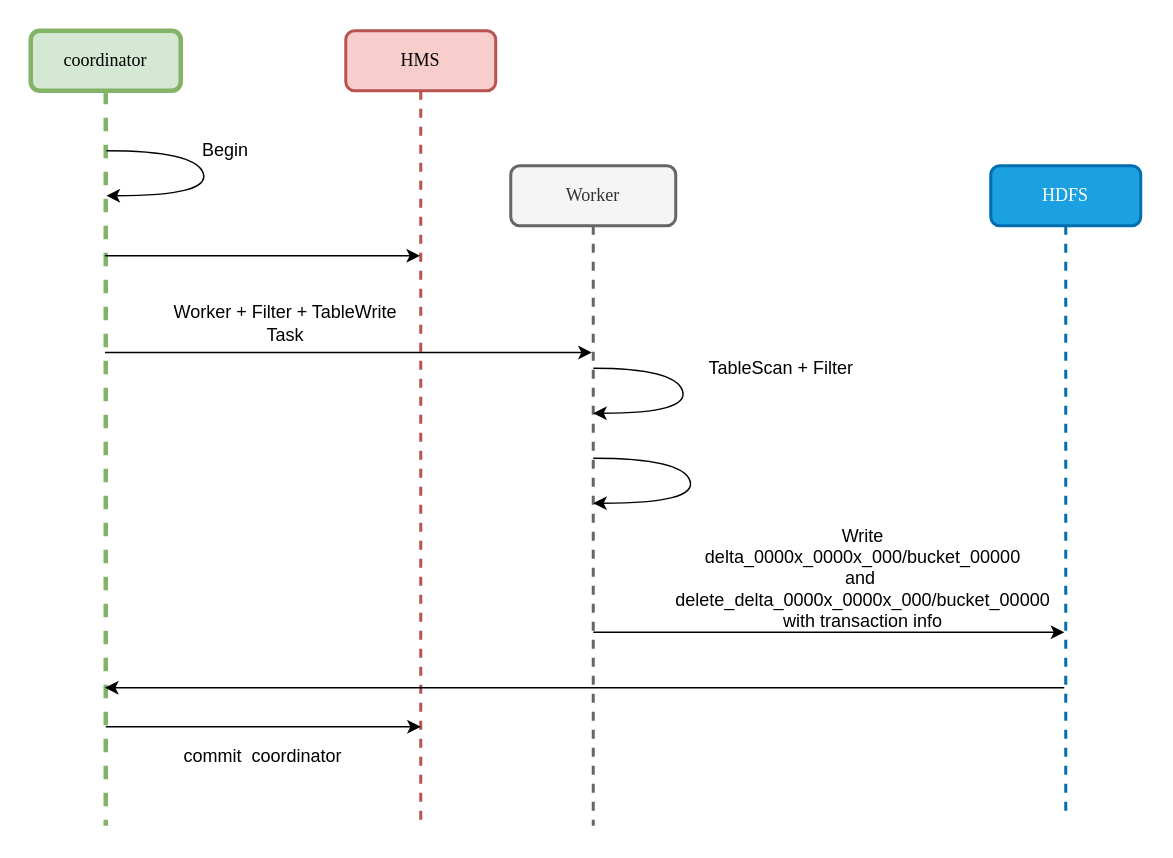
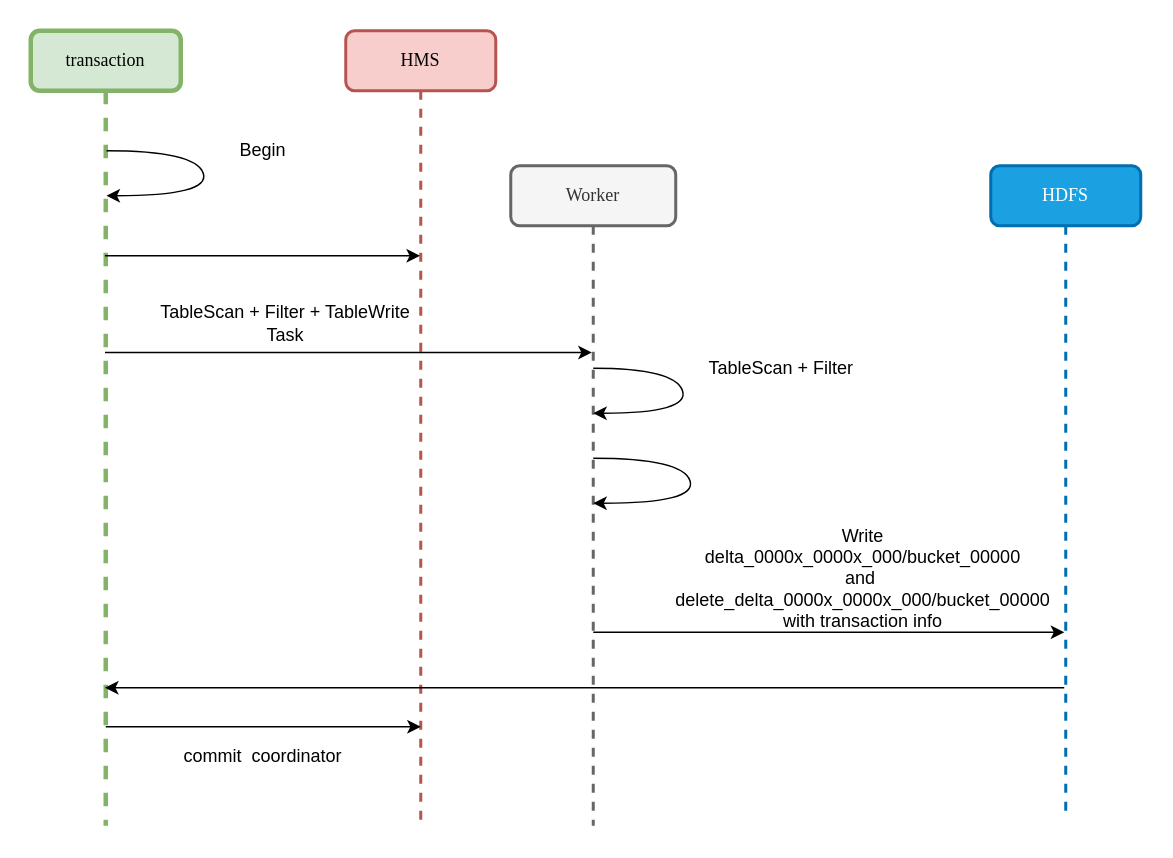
  <mxCell id="0" />
  <mxCell id="1" parent="0" />
  <mxCell id="2" value="HMS" style="shape=umlLifeline;perimeter=lifelinePerimeter;whiteSpace=wrap;html=1;container=1;collapsible=0;recursiveResize=0;outlineConnect=0;rounded=1;shadow=0;comic=0;labelBackgroundColor=none;strokeWidth=2;fontFamily=Verdana;fontSize=12;align=center;fillColor=#f8cecc;strokeColor=#b85450;" parent="1" vertex="1"><mxGeometry x="230" y="20" width="100" height="530" as="geometry" /></mxCell>
  <mxCell id="3" value="Worker" style="shape=umlLifeline;perimeter=lifelinePerimeter;whiteSpace=wrap;html=1;container=1;collapsible=0;recursiveResize=0;outlineConnect=0;rounded=1;shadow=0;comic=0;labelBackgroundColor=none;strokeWidth=2;fontFamily=Verdana;fontSize=12;align=center;fillColor=#f5f5f5;strokeColor=#666666;fontColor=#333333;" parent="1" vertex="1"><mxGeometry x="340" y="110" width="110" height="440" as="geometry" /></mxCell>
  <mxCell id="4" value="HDFS" style="shape=umlLifeline;perimeter=lifelinePerimeter;whiteSpace=wrap;html=1;container=1;collapsible=0;recursiveResize=0;outlineConnect=0;rounded=1;shadow=0;comic=0;labelBackgroundColor=none;strokeWidth=2;fontFamily=Verdana;fontSize=12;align=center;fillColor=#1ba1e2;strokeColor=#006EAF;fontColor=#ffffff;" parent="1" vertex="1"><mxGeometry x="660" y="110" width="100" height="430" as="geometry" /></mxCell>
- <mxCell id="5" value="coordinator" style="shape=umlLifeline;perimeter=lifelinePerimeter;whiteSpace=wrap;html=1;container=1;collapsible=0;recursiveResize=0;outlineConnect=0;rounded=1;shadow=0;comic=0;labelBackgroundColor=none;strokeWidth=3;fontFamily=Verdana;fontSize=12;align=center;fillColor=#d5e8d4;strokeColor=#82b366;glass=0;" parent="1" vertex="1"><mxGeometry x="20" y="20" width="100" height="530" as="geometry" /></mxCell>
+ <mxCell id="5" value="transaction" style="shape=umlLifeline;perimeter=lifelinePerimeter;whiteSpace=wrap;html=1;container=1;collapsible=0;recursiveResize=0;outlineConnect=0;rounded=1;shadow=0;comic=0;labelBackgroundColor=none;strokeWidth=3;fontFamily=Verdana;fontSize=12;align=center;fillColor=#d5e8d4;strokeColor=#82b366;glass=0;" parent="1" vertex="1"><mxGeometry x="20" y="20" width="100" height="530" as="geometry" /></mxCell>
  <mxCell id="6" value="" style="endArrow=classic;html=1;" parent="1" edge="1"><mxGeometry width="50" height="50" relative="1" as="geometry"><mxPoint x="69.5" y="170" as="sourcePoint" /><mxPoint x="279.5" y="170" as="targetPoint" /></mxGeometry></mxCell>
- <mxCell id="7" value="Begin" style="text;html=1;strokeColor=none;fillColor=none;align=center;verticalAlign=middle;whiteSpace=wrap;rounded=0;" parent="1" vertex="1"><mxGeometry x="130" y="90" width="40" height="20" as="geometry" /></mxCell>
+ <mxCell id="7" value="Begin" style="text;html=1;strokeColor=none;fillColor=none;align=center;verticalAlign=middle;whiteSpace=wrap;rounded=0;" parent="1" vertex="1"><mxGeometry x="155" y="90" width="40" height="20" as="geometry" /></mxCell>
  <mxCell id="8" value="" style="curved=1;endArrow=classic;html=1;" parent="1" source="5" target="5" edge="1"><mxGeometry width="50" height="50" relative="1" as="geometry"><mxPoint x="350" y="210" as="sourcePoint" /><mxPoint x="400" y="160" as="targetPoint" /><Array as="points"><mxPoint x="130" y="100" /><mxPoint x="140" y="130" /></Array></mxGeometry></mxCell>
- <mxCell id="9" value="Worker + Filter + TableWrite&lt;br&gt;Task&lt;br&gt;" style="text;html=1;strokeColor=none;fillColor=none;align=center;verticalAlign=middle;whiteSpace=wrap;rounded=0;" parent="1" vertex="1"><mxGeometry x="100" y="205" width="180" height="20" as="geometry" /></mxCell>
+ <mxCell id="9" value="TableScan + Filter + TableWrite&lt;br&gt;Task&lt;br&gt;" style="text;html=1;strokeColor=none;fillColor=none;align=center;verticalAlign=middle;whiteSpace=wrap;rounded=0;" parent="1" vertex="1"><mxGeometry x="100" y="205" width="180" height="20" as="geometry" /></mxCell>
  <mxCell id="10" value="" style="endArrow=classic;html=1;" parent="1" target="3" edge="1"><mxGeometry width="50" height="50" relative="1" as="geometry"><mxPoint x="69.5" y="234.5" as="sourcePoint" /><mxPoint x="390" y="234.5" as="targetPoint" /></mxGeometry></mxCell>
  <mxCell id="11" value="" style="endArrow=classic;html=1;" parent="1" edge="1"><mxGeometry width="50" height="50" relative="1" as="geometry"><mxPoint x="395" y="421" as="sourcePoint" /><mxPoint x="709" y="421" as="targetPoint" /></mxGeometry></mxCell>
  <mxCell id="12" value="Write &lt;br&gt;delta_0000x_0000x_000/bucket_00000&lt;br&gt;and&amp;nbsp;&lt;br&gt;delete_delta_0000x_0000x_000/bucket_00000&lt;br&gt;with transaction info" style="text;html=1;strokeColor=none;fillColor=none;align=center;verticalAlign=middle;whiteSpace=wrap;rounded=0;" parent="1" vertex="1"><mxGeometry x="450" y="340" width="250" height="90" as="geometry" /></mxCell>
  <mxCell id="13" value="" style="endArrow=classic;html=1;" parent="1" edge="1"><mxGeometry width="50" height="50" relative="1" as="geometry"><mxPoint x="709" y="458" as="sourcePoint" /><mxPoint x="69.5" y="458" as="targetPoint" /><Array as="points"><mxPoint x="490" y="458" /></Array></mxGeometry></mxCell>
  <mxCell id="14" value="" style="endArrow=classic;html=1;" parent="1" edge="1"><mxGeometry width="50" height="50" relative="1" as="geometry"><mxPoint x="70" y="484" as="sourcePoint" /><mxPoint x="280" y="484" as="targetPoint" /></mxGeometry></mxCell>
  <mxCell id="15" value="commit&amp;nbsp; coordinator" style="text;html=1;strokeColor=none;fillColor=none;align=center;verticalAlign=middle;whiteSpace=wrap;rounded=0;" parent="1" vertex="1"><mxGeometry x="110" y="494" width="130" height="20" as="geometry" /></mxCell>
  <mxCell id="16" value="TableScan + Filter" style="text;html=1;strokeColor=none;fillColor=none;align=center;verticalAlign=middle;whiteSpace=wrap;rounded=0;" parent="1" vertex="1"><mxGeometry x="465" y="235" width="110.5" height="20" as="geometry" /></mxCell>
  <mxCell id="17" value="" style="curved=1;endArrow=classic;html=1;" parent="1" source="3" target="3" edge="1"><mxGeometry width="50" height="50" relative="1" as="geometry"><mxPoint x="390" y="245" as="sourcePoint" /><mxPoint x="390" y="275" as="targetPoint" /><Array as="points"><mxPoint x="449.5" y="245" /><mxPoint x="459.5" y="275" /></Array></mxGeometry></mxCell>
  <mxCell id="18" value="" style="curved=1;endArrow=classic;html=1;" parent="1" source="3" target="3" edge="1"><mxGeometry width="50" height="50" relative="1" as="geometry"><mxPoint x="400" y="305" as="sourcePoint" /><mxPoint x="400" y="335" as="targetPoint" /><Array as="points"><mxPoint x="454.5" y="305" /><mxPoint x="464.5" y="335" /></Array></mxGeometry></mxCell>
